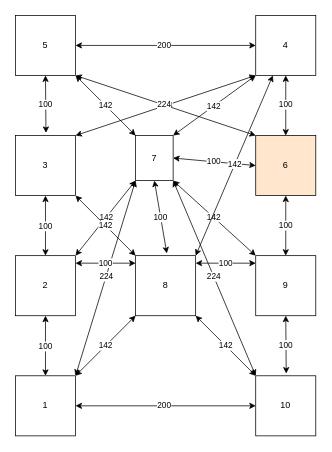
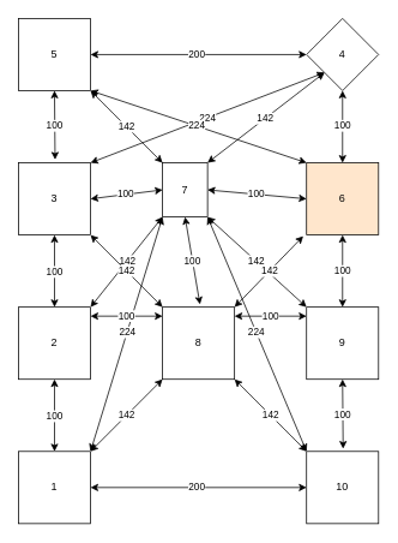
  <mxCell id="0" />
  <mxCell id="1" parent="0" />
  <mxCell id="2" value="3" style="whiteSpace=wrap;html=1;aspect=fixed;" parent="1" vertex="1"><mxGeometry x="20" y="180" width="80" height="80" as="geometry" /></mxCell>
  <mxCell id="3" value="5" style="whiteSpace=wrap;html=1;aspect=fixed;" parent="1" vertex="1"><mxGeometry x="20" y="20" width="80" height="80" as="geometry" /></mxCell>
  <mxCell id="4" value="6" style="whiteSpace=wrap;html=1;aspect=fixed;fillColor=#ffe6cc;" parent="1" vertex="1"><mxGeometry x="340" y="180" width="80" height="80" as="geometry" /></mxCell>
  <mxCell id="5" value="1" style="whiteSpace=wrap;html=1;aspect=fixed;" parent="1" vertex="1"><mxGeometry x="20" y="500" width="80" height="80" as="geometry" /></mxCell>
  <mxCell id="6" value="7" style="whiteSpace=wrap;html=1;aspect=fixed;" parent="1" vertex="1"><mxGeometry x="180" y="180" width="50" height="60" as="geometry" /></mxCell>
  <mxCell id="7" value="10" style="whiteSpace=wrap;html=1;aspect=fixed;" parent="1" vertex="1"><mxGeometry x="340" y="500" width="80" height="80" as="geometry" /></mxCell>
- <mxCell id="8" value="4" style="whiteSpace=wrap;html=1;aspect=fixed;" parent="1" vertex="1"><mxGeometry x="340" y="20" width="80" height="80" as="geometry" /></mxCell>
+ <mxCell id="8" value="4" style="rhombus;whiteSpace=wrap;html=1;aspect=fixed;" parent="1" vertex="1"><mxGeometry x="340" y="20" width="80" height="80" as="geometry" /></mxCell>
  <mxCell id="9" value="100" style="endArrow=classic;startArrow=classic;html=1;rounded=0;exitX=0.5;exitY=0;exitDx=0;exitDy=0;entryX=0.5;entryY=1;entryDx=0;entryDy=0;" parent="1" source="4" target="8" edge="1"><mxGeometry x="0.016" width="50" height="50" relative="1" as="geometry"><mxPoint x="70" y="270" as="sourcePoint" /><mxPoint x="70" y="190" as="targetPoint" /><mxPoint as="offset" /></mxGeometry></mxCell>
  <mxCell id="10" value="100" style="endArrow=classic;startArrow=classic;html=1;rounded=0;exitX=0.5;exitY=0;exitDx=0;exitDy=0;entryX=0.5;entryY=1;entryDx=0;entryDy=0;" parent="1" source="13" target="4" edge="1"><mxGeometry width="50" height="50" relative="1" as="geometry"><mxPoint x="80" y="280" as="sourcePoint" /><mxPoint x="80" y="200" as="targetPoint" /></mxGeometry></mxCell>
  <mxCell id="11" value="8" style="whiteSpace=wrap;html=1;aspect=fixed;" parent="1" vertex="1"><mxGeometry x="180" y="340" width="80" height="80" as="geometry" /></mxCell>
  <mxCell id="12" value="2" style="whiteSpace=wrap;html=1;aspect=fixed;" parent="1" vertex="1"><mxGeometry x="20" y="340" width="80" height="80" as="geometry" /></mxCell>
  <mxCell id="13" value="9" style="whiteSpace=wrap;html=1;aspect=fixed;" parent="1" vertex="1"><mxGeometry x="340" y="340" width="80" height="80" as="geometry" /></mxCell>
  <mxCell id="14" value="100" style="endArrow=classic;startArrow=classic;html=1;rounded=0;exitX=0.5;exitY=1;exitDx=0;exitDy=0;entryX=0.508;entryY=-0.044;entryDx=0;entryDy=0;entryPerimeter=0;" parent="1" source="3" target="2" edge="1"><mxGeometry x="0.016" width="50" height="50" relative="1" as="geometry"><mxPoint x="186" y="149" as="sourcePoint" /><mxPoint x="110" y="150" as="targetPoint" /><mxPoint as="offset" /></mxGeometry></mxCell>
  <mxCell id="15" value="100" style="endArrow=classic;startArrow=classic;html=1;rounded=0;exitX=0.5;exitY=1;exitDx=0;exitDy=0;entryX=0.5;entryY=0;entryDx=0;entryDy=0;" parent="1" source="12" target="5" edge="1"><mxGeometry x="0.016" width="50" height="50" relative="1" as="geometry"><mxPoint x="80" y="200" as="sourcePoint" /><mxPoint x="81" y="226" as="targetPoint" /><mxPoint as="offset" /></mxGeometry></mxCell>
  <mxCell id="16" value="142" style="endArrow=classic;startArrow=classic;html=1;rounded=0;exitX=1;exitY=0;exitDx=0;exitDy=0;entryX=0;entryY=1;entryDx=0;entryDy=0;" parent="1" source="5" target="11" edge="1"><mxGeometry x="0.016" width="50" height="50" relative="1" as="geometry"><mxPoint x="90" y="210" as="sourcePoint" /><mxPoint x="91" y="236" as="targetPoint" /><mxPoint as="offset" /></mxGeometry></mxCell>
  <mxCell id="17" value="142" style="endArrow=classic;startArrow=classic;html=1;rounded=0;exitX=1;exitY=1;exitDx=0;exitDy=0;entryX=0;entryY=0;entryDx=0;entryDy=0;" parent="1" source="11" target="7" edge="1"><mxGeometry x="0.016" width="50" height="50" relative="1" as="geometry"><mxPoint x="110" y="470" as="sourcePoint" /><mxPoint x="188" y="466" as="targetPoint" /><mxPoint as="offset" /></mxGeometry></mxCell>
  <mxCell id="18" value="100" style="endArrow=classic;startArrow=classic;html=1;rounded=0;exitX=0.5;exitY=1;exitDx=0;exitDy=0;entryX=0.5;entryY=0;entryDx=0;entryDy=0;" parent="1" source="2" target="12" edge="1"><mxGeometry x="0.016" width="50" height="50" relative="1" as="geometry"><mxPoint x="70" y="150" as="sourcePoint" /><mxPoint x="71" y="186" as="targetPoint" /><mxPoint as="offset" /></mxGeometry></mxCell>
  <mxCell id="19" value="100" style="endArrow=classic;startArrow=classic;html=1;rounded=0;exitX=0.508;exitY=-0.038;exitDx=0;exitDy=0;entryX=0.5;entryY=1;entryDx=0;entryDy=0;exitPerimeter=0;" parent="1" source="7" target="13" edge="1"><mxGeometry width="50" height="50" relative="1" as="geometry"><mxPoint x="390" y="350" as="sourcePoint" /><mxPoint x="390" y="270" as="targetPoint" /></mxGeometry></mxCell>
  <mxCell id="20" value="142" style="endArrow=classic;startArrow=classic;html=1;rounded=0;exitX=1;exitY=1;exitDx=0;exitDy=0;entryX=0;entryY=0;entryDx=0;entryDy=0;" parent="1" source="3" target="6" edge="1"><mxGeometry x="0.016" width="50" height="50" relative="1" as="geometry"><mxPoint x="70" y="110" as="sourcePoint" /><mxPoint x="71" y="186" as="targetPoint" /><mxPoint as="offset" /></mxGeometry></mxCell>
  <mxCell id="21" value="142" style="endArrow=classic;startArrow=classic;html=1;rounded=0;exitX=0;exitY=1;exitDx=0;exitDy=0;entryX=1;entryY=0;entryDx=0;entryDy=0;" parent="1" source="8" target="6" edge="1"><mxGeometry x="0.016" width="50" height="50" relative="1" as="geometry"><mxPoint x="110" y="70" as="sourcePoint" /><mxPoint x="187" y="228" as="targetPoint" /><mxPoint as="offset" /></mxGeometry></mxCell>
  <mxCell id="22" value="100" style="endArrow=classic;startArrow=classic;html=1;rounded=0;exitX=0.5;exitY=1;exitDx=0;exitDy=0;entryX=0.52;entryY=-0.038;entryDx=0;entryDy=0;entryPerimeter=0;" parent="1" source="6" target="11" edge="1"><mxGeometry x="0.016" width="50" height="50" relative="1" as="geometry"><mxPoint x="350" y="70" as="sourcePoint" /><mxPoint x="270" y="230" as="targetPoint" /><mxPoint as="offset" /></mxGeometry></mxCell>
+ <mxCell id="23" value="100" style="endArrow=classic;startArrow=classic;html=1;rounded=0;exitX=0;exitY=0.5;exitDx=0;exitDy=0;entryX=1;entryY=0.5;entryDx=0;entryDy=0;" parent="1" source="6" target="2" edge="1"><mxGeometry x="0.012" width="50" height="50" relative="1" as="geometry"><mxPoint x="70" y="110" as="sourcePoint" /><mxPoint x="71" y="186" as="targetPoint" /><mxPoint as="offset" /></mxGeometry></mxCell>
  <mxCell id="24" value="200" style="endArrow=classic;startArrow=classic;html=1;rounded=0;exitX=0;exitY=0.5;exitDx=0;exitDy=0;entryX=1;entryY=0.5;entryDx=0;entryDy=0;" parent="1" source="8" target="3" edge="1"><mxGeometry x="0.016" width="50" height="50" relative="1" as="geometry"><mxPoint x="190" y="230" as="sourcePoint" /><mxPoint x="110" y="230" as="targetPoint" /><mxPoint as="offset" /></mxGeometry></mxCell>
  <mxCell id="25" value="200" style="endArrow=classic;startArrow=classic;html=1;rounded=0;entryX=1;entryY=0.5;entryDx=0;entryDy=0;exitX=0;exitY=0.5;exitDx=0;exitDy=0;" parent="1" source="7" target="5" edge="1"><mxGeometry x="0.016" width="50" height="50" relative="1" as="geometry"><mxPoint x="300" y="540" as="sourcePoint" /><mxPoint x="130" y="540" as="targetPoint" /><mxPoint as="offset" /></mxGeometry></mxCell>
  <mxCell id="26" value="100" style="endArrow=classic;startArrow=classic;html=1;rounded=0;exitX=0;exitY=0.5;exitDx=0;exitDy=0;entryX=1;entryY=0.5;entryDx=0;entryDy=0;" parent="1" source="4" target="6" edge="1"><mxGeometry x="0.012" width="50" height="50" relative="1" as="geometry"><mxPoint x="187" y="391" as="sourcePoint" /><mxPoint x="110" y="390" as="targetPoint" /><mxPoint as="offset" /></mxGeometry></mxCell>
  <mxCell id="27" value="142" style="endArrow=classic;startArrow=classic;html=1;rounded=0;exitX=1;exitY=0;exitDx=0;exitDy=0;entryX=0;entryY=1;entryDx=0;entryDy=0;" parent="1" source="12" target="6" edge="1"><mxGeometry x="0.016" width="50" height="50" relative="1" as="geometry"><mxPoint x="110" y="510" as="sourcePoint" /><mxPoint x="190" y="430" as="targetPoint" /><mxPoint as="offset" /></mxGeometry></mxCell>
  <mxCell id="28" value="142" style="endArrow=classic;startArrow=classic;html=1;rounded=0;exitX=0;exitY=0;exitDx=0;exitDy=0;entryX=1;entryY=1;entryDx=0;entryDy=0;" parent="1" source="11" target="2" edge="1"><mxGeometry width="50" height="50" relative="1" as="geometry"><mxPoint x="110" y="350" as="sourcePoint" /><mxPoint x="190" y="270" as="targetPoint" /><mxPoint as="offset" /></mxGeometry></mxCell>
  <mxCell id="29" value="142" style="endArrow=classic;startArrow=classic;html=1;rounded=0;exitX=0;exitY=0;exitDx=0;exitDy=0;entryX=1;entryY=1;entryDx=0;entryDy=0;" parent="1" source="13" target="6" edge="1"><mxGeometry x="0.016" width="50" height="50" relative="1" as="geometry"><mxPoint x="340" y="350" as="sourcePoint" /><mxPoint x="260" y="270" as="targetPoint" /><mxPoint as="offset" /></mxGeometry></mxCell>
- <mxCell id="30" value="142" style="endArrow=classic;startArrow=classic;html=1;rounded=0;exitX=1;exitY=0;exitDx=0;exitDy=0;" parent="1" source="11" target="8" edge="1"><mxGeometry x="0.016" width="50" height="50" relative="1" as="geometry"><mxPoint x="350" y="350" as="sourcePoint" /><mxPoint x="270" y="270" as="targetPoint" /><mxPoint as="offset" /></mxGeometry></mxCell>
+ <mxCell id="30" value="142" style="endArrow=classic;startArrow=classic;html=1;rounded=0;exitX=1;exitY=0;exitDx=0;exitDy=0;entryX=-0.046;entryY=1.016;entryDx=0;entryDy=0;entryPerimeter=0;" parent="1" source="11" target="4" edge="1"><mxGeometry x="0.016" width="50" height="50" relative="1" as="geometry"><mxPoint x="350" y="350" as="sourcePoint" /><mxPoint x="270" y="270" as="targetPoint" /><mxPoint as="offset" /></mxGeometry></mxCell>
  <mxCell id="31" value="224" style="endArrow=classic;startArrow=classic;html=1;rounded=0;exitX=1;exitY=0;exitDx=0;exitDy=0;entryX=0;entryY=1;entryDx=0;entryDy=0;" parent="1" source="5" target="6" edge="1"><mxGeometry x="0.016" width="50" height="50" relative="1" as="geometry"><mxPoint x="110" y="510" as="sourcePoint" /><mxPoint x="190" y="430" as="targetPoint" /><mxPoint as="offset" /></mxGeometry></mxCell>
  <mxCell id="32" value="100" style="endArrow=classic;startArrow=classic;html=1;rounded=0;exitX=0;exitY=0.5;exitDx=0;exitDy=0;entryX=1;entryY=0.5;entryDx=0;entryDy=0;" parent="1" edge="1"><mxGeometry x="0.012" width="50" height="50" relative="1" as="geometry"><mxPoint x="180" y="350" as="sourcePoint" /><mxPoint x="100" y="350" as="targetPoint" /><mxPoint as="offset" /></mxGeometry></mxCell>
  <mxCell id="33" value="100" style="endArrow=classic;startArrow=classic;html=1;rounded=0;exitX=0;exitY=0.5;exitDx=0;exitDy=0;entryX=1;entryY=0.5;entryDx=0;entryDy=0;" parent="1" edge="1"><mxGeometry x="0.012" width="50" height="50" relative="1" as="geometry"><mxPoint x="340" y="350" as="sourcePoint" /><mxPoint x="260" y="350" as="targetPoint" /><mxPoint as="offset" /></mxGeometry></mxCell>
  <mxCell id="34" value="224" style="endArrow=classic;startArrow=classic;html=1;rounded=0;exitX=0;exitY=0;exitDx=0;exitDy=0;entryX=1;entryY=1;entryDx=0;entryDy=0;" parent="1" source="7" target="6" edge="1"><mxGeometry x="0.016" width="50" height="50" relative="1" as="geometry"><mxPoint x="110" y="510" as="sourcePoint" /><mxPoint x="190" y="270" as="targetPoint" /><mxPoint as="offset" /></mxGeometry></mxCell>
  <mxCell id="35" value="224" style="endArrow=classic;startArrow=classic;html=1;rounded=0;exitX=1;exitY=0;exitDx=0;exitDy=0;entryX=0;entryY=1;entryDx=0;entryDy=0;" parent="1" source="2" target="8" edge="1"><mxGeometry width="50" height="50" relative="1" as="geometry"><mxPoint x="110" y="510" as="sourcePoint" /><mxPoint x="190" y="270" as="targetPoint" /><mxPoint as="offset" /></mxGeometry></mxCell>
  <mxCell id="36" value="224" style="endArrow=classic;startArrow=classic;html=1;rounded=0;exitX=0;exitY=0;exitDx=0;exitDy=0;entryX=1;entryY=1;entryDx=0;entryDy=0;" parent="1" source="4" target="3" edge="1"><mxGeometry x="0.016" width="50" height="50" relative="1" as="geometry"><mxPoint x="110" y="190" as="sourcePoint" /><mxPoint x="350" y="110" as="targetPoint" /><mxPoint as="offset" /></mxGeometry></mxCell>
